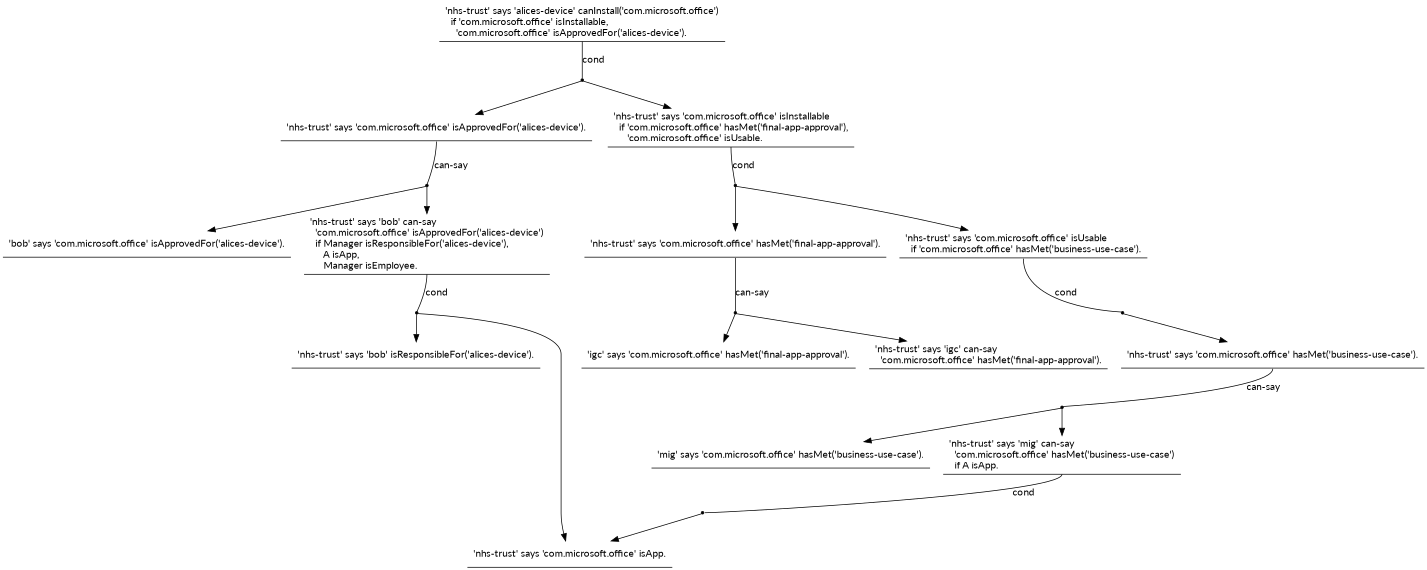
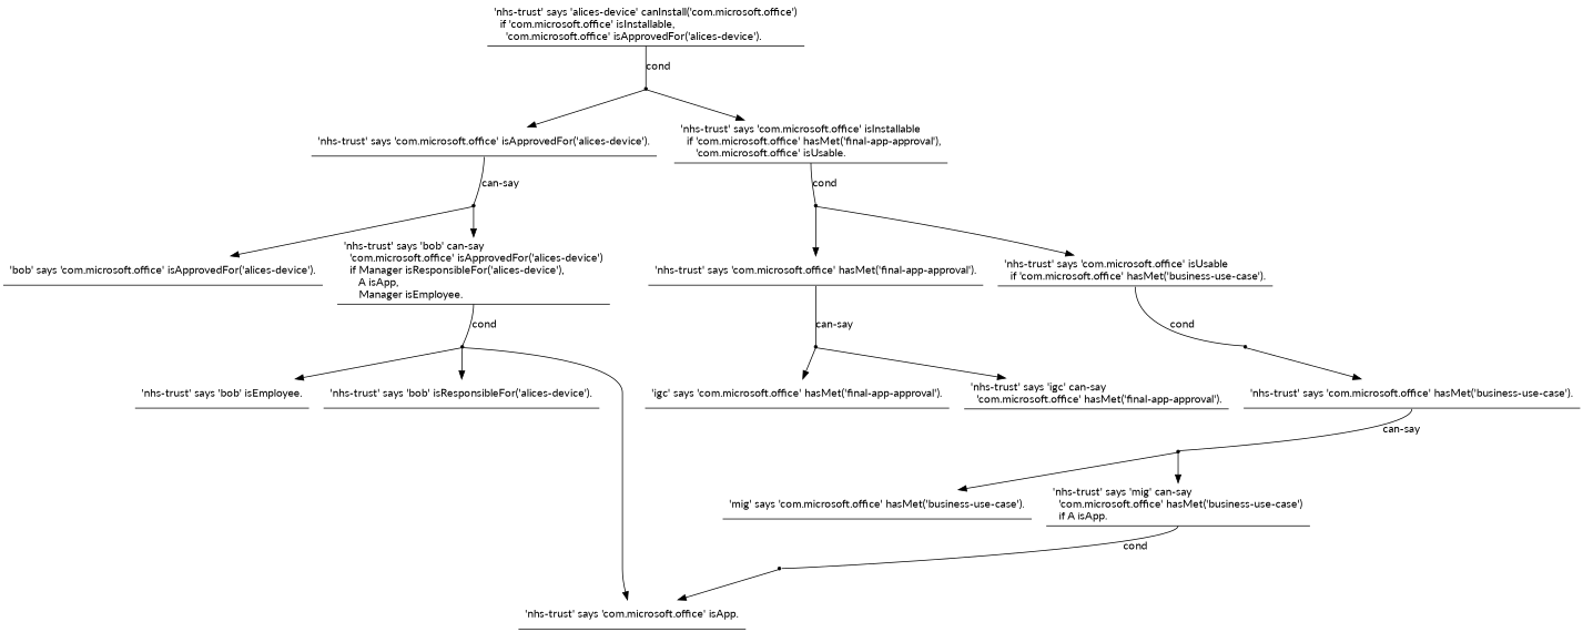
  digraph {
    fontname=Lato
    node [fontname=Lato shape=underline]
    edge [fontname=Lato]
    n1 [label="'bob' says 'com.microsoft.office' isApprovedFor('alices-device').\l"]
    n2 [label="'igc' says 'com.microsoft.office' hasMet('final-app-approval').\l"]
    n3 [label="'mig' says 'com.microsoft.office' hasMet('business-use-case').\l"]
    n4 [label="'nhs-trust' says 'alices-device' canInstall('com.microsoft.office')\l  if 'com.microsoft.office' isInstallable,\l    'com.microsoft.office' isApprovedFor('alices-device').\l"]
    proof_0 [shape=point]
    n6 [label="'nhs-trust' says 'bob' can-say\l  'com.microsoft.office' isApprovedFor('alices-device')\l  if Manager isResponsibleFor('alices-device'),\l     A isApp,\l     Manager isEmployee.\l"]
    proof_2 [shape=point]
+   n8 [label="'nhs-trust' says 'bob' isEmployee.\l"]
    n9 [label="'nhs-trust' says 'bob' isResponsibleFor('alices-device').\l"]
    n10 [label="'nhs-trust' says 'com.microsoft.office' hasMet('business-use-case').\l"]
    proof_6 [shape=point]
    n12 [label="'nhs-trust' says 'com.microsoft.office' hasMet('final-app-approval').\l"]
    proof_4 [shape=point]
    n14 [label="'nhs-trust' says 'com.microsoft.office' isApp.\l"]
    n15 [label="'nhs-trust' says 'com.microsoft.office' isApprovedFor('alices-device').\l"]
    proof_1 [shape=point]
    n17 [label="'nhs-trust' says 'com.microsoft.office' isInstallable\l  if 'com.microsoft.office' hasMet('final-app-approval'),\l     'com.microsoft.office' isUsable.\l"]
    proof_3 [shape=point]
    n19 [label="'nhs-trust' says 'com.microsoft.office' isUsable\l  if 'com.microsoft.office' hasMet('business-use-case').\l"]
    proof_5 [shape=point]
    n21 [label="'nhs-trust' says 'igc' can-say\l  'com.microsoft.office' hasMet('final-app-approval').\l"]
    n22 [label="'nhs-trust' says 'mig' can-say\l  'com.microsoft.office' hasMet('business-use-case')\l  if A isApp.\l"]
    proof_7 [shape=point]
    n4 -> proof_0 [arrowhead=none label=cond tailport=s]
    proof_0 -> n15
    proof_0 -> n17
    n6 -> proof_2 [arrowhead=none label=cond tailport=s]
+   proof_2 -> n8
    proof_2 -> n9
    proof_2 -> n14
    n10 -> proof_6 [arrowhead=none label="can-say" tailport=s]
    proof_6 -> n3
    proof_6 -> n22
    n12 -> proof_4 [arrowhead=none label="can-say" tailport=s]
    proof_4 -> n2
    proof_4 -> n21
    n15 -> proof_1 [arrowhead=none label="can-say" tailport=s]
    proof_1 -> n1
    proof_1 -> n6
    n17 -> proof_3 [arrowhead=none label=cond tailport=s]
    proof_3 -> n12
    proof_3 -> n19
    n19 -> proof_5 [arrowhead=none label=cond tailport=s]
    proof_5 -> n10
    n22 -> proof_7 [arrowhead=none headport=e label=cond tailport=s]
    proof_7 -> n14
  }
